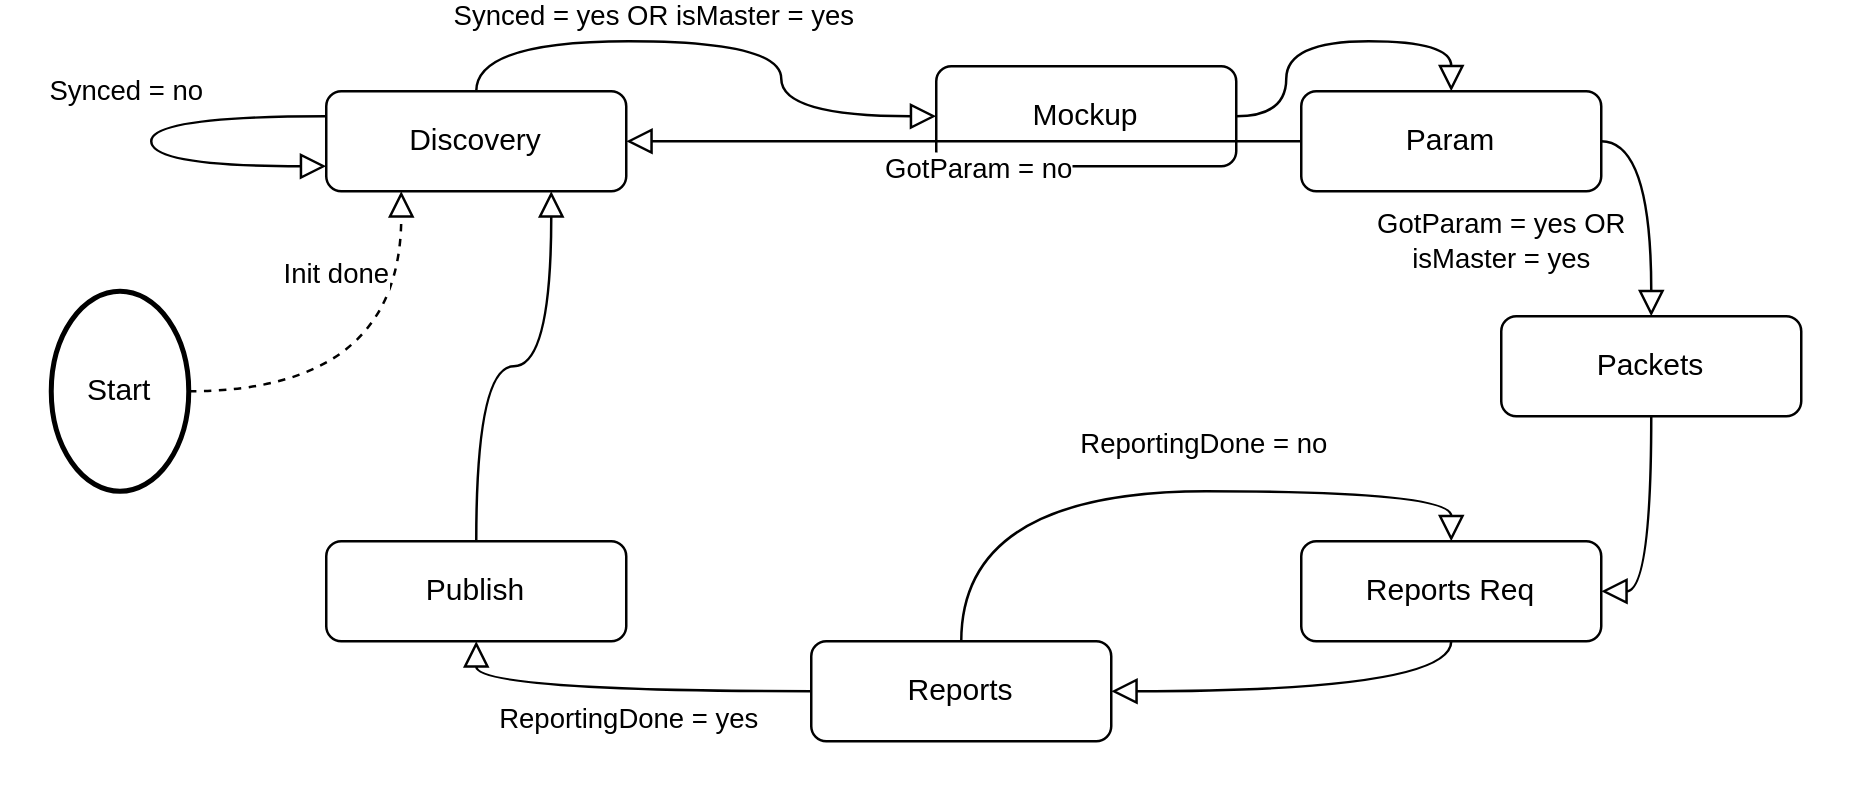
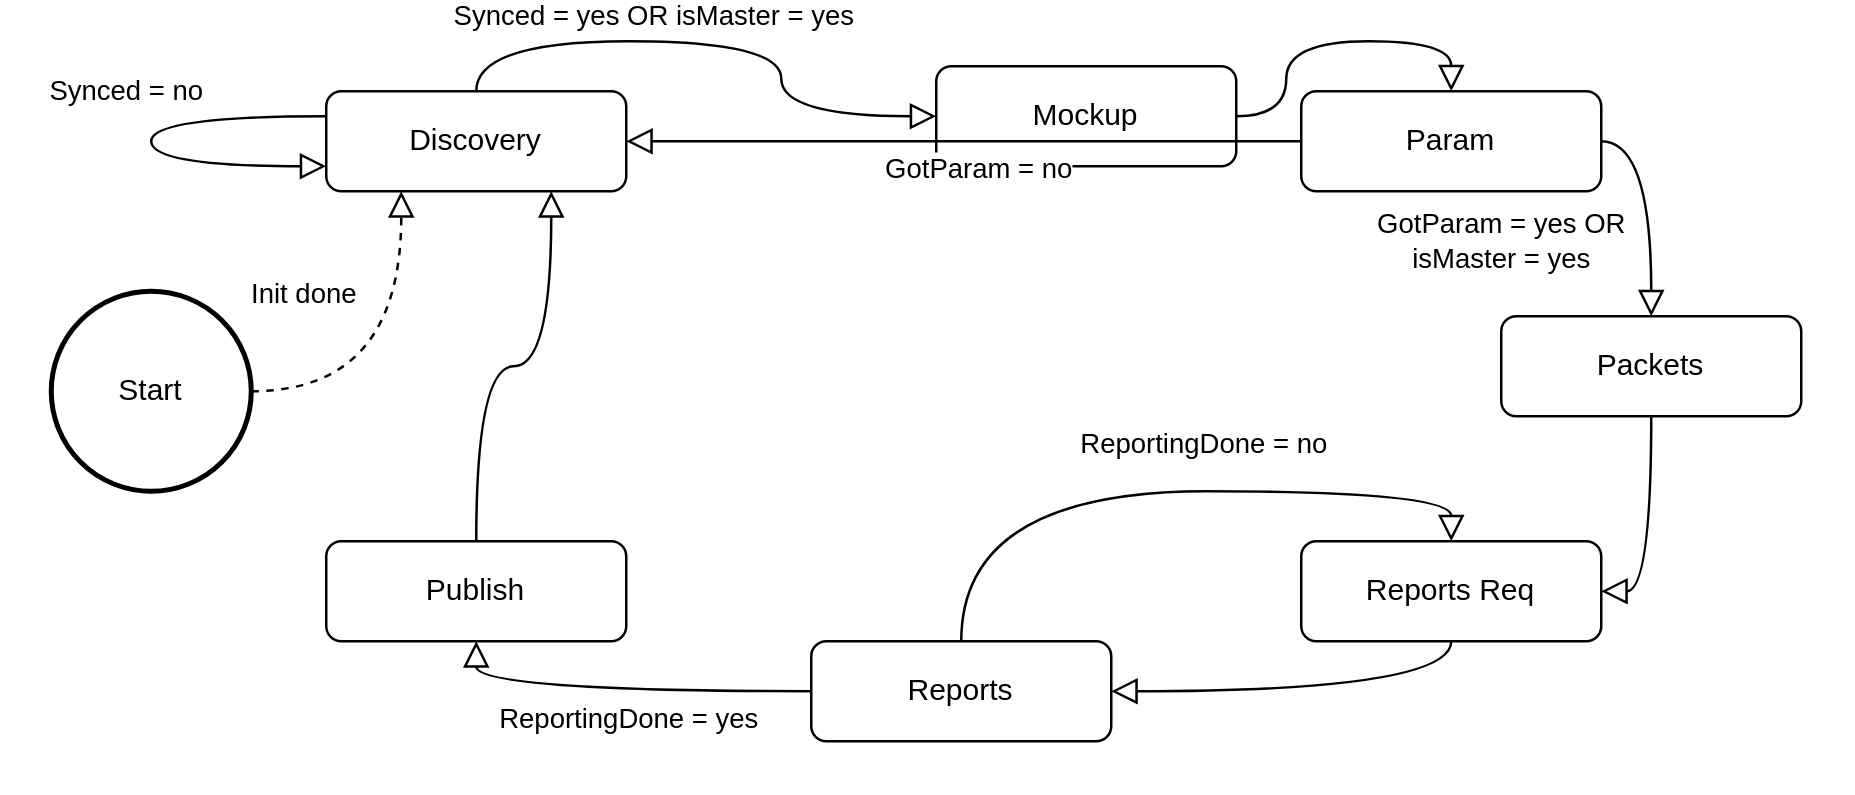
  <mxCell id="0" />
  <mxCell id="1" parent="0" />
  <mxCell id="2" value="Synced = yes OR isMaster = yes" style="rounded=0;html=1;jettySize=auto;orthogonalLoop=1;fontSize=11;endArrow=block;endFill=0;endSize=8;strokeWidth=1;shadow=0;labelBackgroundColor=none;edgeStyle=orthogonalEdgeStyle;exitX=0.5;exitY=0;exitDx=0;exitDy=0;entryX=0;entryY=0.5;entryDx=0;entryDy=0;curved=1;" parent="1" source="3" target="5" edge="1"><mxGeometry x="-0.221" y="10" relative="1" as="geometry"><mxPoint x="190" y="110" as="targetPoint" /><mxPoint as="offset" /></mxGeometry></mxCell>
  <mxCell id="3" value="Discovery" style="rounded=1;whiteSpace=wrap;html=1;fontSize=12;glass=0;strokeWidth=1;shadow=0;" parent="1" vertex="1"><mxGeometry x="130" y="30" width="120" height="40" as="geometry" /></mxCell>
- <mxCell id="4" value="Start" style="strokeWidth=2;html=1;shape=mxgraph.flowchart.start_2;whiteSpace=wrap;" vertex="1" parent="1"><mxGeometry x="20" y="110" width="55" height="80" as="geometry" /></mxCell>
+ <mxCell id="4" value="Start" style="strokeWidth=2;html=1;shape=mxgraph.flowchart.start_2;whiteSpace=wrap;" vertex="1" parent="1"><mxGeometry x="20" y="110" width="80" height="80" as="geometry" /></mxCell>
  <mxCell id="5" value="Mockup" style="rounded=1;whiteSpace=wrap;html=1;fontSize=12;glass=0;strokeWidth=1;shadow=0;" vertex="1" parent="1"><mxGeometry x="374" y="20" width="120" height="40" as="geometry" /></mxCell>
  <mxCell id="6" value="Param" style="rounded=1;whiteSpace=wrap;html=1;fontSize=12;glass=0;strokeWidth=1;shadow=0;" vertex="1" parent="1"><mxGeometry x="520" y="30" width="120" height="40" as="geometry" /></mxCell>
  <mxCell id="7" value="Packets" style="rounded=1;whiteSpace=wrap;html=1;fontSize=12;glass=0;strokeWidth=1;shadow=0;" vertex="1" parent="1"><mxGeometry x="600" y="120" width="120" height="40" as="geometry" /></mxCell>
  <mxCell id="8" value="Reports Req" style="rounded=1;whiteSpace=wrap;html=1;fontSize=12;glass=0;strokeWidth=1;shadow=0;" vertex="1" parent="1"><mxGeometry x="520" y="210" width="120" height="40" as="geometry" /></mxCell>
  <mxCell id="9" value="Reports" style="rounded=1;whiteSpace=wrap;html=1;fontSize=12;glass=0;strokeWidth=1;shadow=0;" vertex="1" parent="1"><mxGeometry x="324" y="250" width="120" height="40" as="geometry" /></mxCell>
  <mxCell id="10" value="Publish" style="rounded=1;whiteSpace=wrap;html=1;fontSize=12;glass=0;strokeWidth=1;shadow=0;" vertex="1" parent="1"><mxGeometry x="130" y="210" width="120" height="40" as="geometry" /></mxCell>
  <mxCell id="11" style="edgeStyle=orthogonalEdgeStyle;rounded=0;orthogonalLoop=1;jettySize=auto;html=1;exitX=0.5;exitY=1;exitDx=0;exitDy=0;" edge="1" parent="1" source="10" target="10"><mxGeometry relative="1" as="geometry" /></mxCell>
  <mxCell id="12" value="" style="rounded=0;html=1;jettySize=auto;orthogonalLoop=1;fontSize=11;endArrow=block;endFill=0;endSize=8;strokeWidth=1;shadow=0;labelBackgroundColor=none;edgeStyle=orthogonalEdgeStyle;exitX=1;exitY=0.5;exitDx=0;exitDy=0;entryX=0.25;entryY=1;entryDx=0;entryDy=0;curved=1;exitPerimeter=0;dashed=1;" edge="1" parent="1" source="4" target="3"><mxGeometry x="0.3" y="18" relative="1" as="geometry"><mxPoint x="260" y="60" as="sourcePoint" /><mxPoint x="330" y="30" as="targetPoint" /><mxPoint x="-15" y="8" as="offset" /></mxGeometry></mxCell>
  <mxCell id="13" value="Init done" style="edgeLabel;html=1;align=center;verticalAlign=middle;resizable=0;points=[];" vertex="1" connectable="0" parent="12"><mxGeometry x="-0.013" y="17" relative="1" as="geometry"><mxPoint x="-23" y="-31" as="offset" /></mxGeometry></mxCell>
  <mxCell id="14" value="Synced = no" style="rounded=0;html=1;jettySize=auto;orthogonalLoop=1;fontSize=11;endArrow=block;endFill=0;endSize=8;strokeWidth=1;shadow=0;labelBackgroundColor=#ffffff;edgeStyle=orthogonalEdgeStyle;entryX=0;entryY=0.75;entryDx=0;entryDy=0;curved=1;exitX=0;exitY=0.25;exitDx=0;exitDy=0;" edge="1" parent="1" source="3" target="3"><mxGeometry x="-0.125" y="-14" relative="1" as="geometry"><mxPoint x="60" y="30" as="sourcePoint" /><mxPoint x="334" y="20" as="targetPoint" /><mxPoint x="4" y="-10" as="offset" /><Array as="points"><mxPoint x="60" y="40" /><mxPoint x="60" y="60" /></Array></mxGeometry></mxCell>
  <mxCell id="15" value="" style="rounded=0;html=1;jettySize=auto;orthogonalLoop=1;fontSize=11;endArrow=block;endFill=0;endSize=8;strokeWidth=1;shadow=0;labelBackgroundColor=none;edgeStyle=orthogonalEdgeStyle;exitX=1;exitY=0.5;exitDx=0;exitDy=0;entryX=0.5;entryY=0;entryDx=0;entryDy=0;curved=1;" edge="1" parent="1" source="5" target="6"><mxGeometry x="-0.221" y="10" relative="1" as="geometry"><mxPoint x="200" y="40" as="sourcePoint" /><mxPoint x="334" y="20" as="targetPoint" /><mxPoint as="offset" /></mxGeometry></mxCell>
  <mxCell id="16" value="" style="rounded=0;html=1;jettySize=auto;orthogonalLoop=1;fontSize=11;endArrow=block;endFill=0;endSize=8;strokeWidth=1;shadow=0;labelBackgroundColor=none;edgeStyle=orthogonalEdgeStyle;exitX=0;exitY=0.5;exitDx=0;exitDy=0;entryX=1;entryY=0.5;entryDx=0;entryDy=0;curved=1;" edge="1" parent="1" source="6" target="3"><mxGeometry x="-0.221" y="10" relative="1" as="geometry"><mxPoint x="454" y="20" as="sourcePoint" /><mxPoint x="590" y="40" as="targetPoint" /><mxPoint as="offset" /></mxGeometry></mxCell>
  <mxCell id="17" value="GotParam = no" style="edgeLabel;html=1;align=center;verticalAlign=middle;resizable=0;points=[];" vertex="1" connectable="0" parent="16"><mxGeometry x="-0.363" relative="1" as="geometry"><mxPoint x="-44" y="10" as="offset" /></mxGeometry></mxCell>
  <mxCell id="18" value="GotParam = yes OR &lt;br&gt;isMaster = yes" style="rounded=0;html=1;jettySize=auto;orthogonalLoop=1;fontSize=11;endArrow=block;endFill=0;endSize=8;strokeWidth=1;shadow=0;labelBackgroundColor=none;edgeStyle=orthogonalEdgeStyle;entryX=0.5;entryY=0;entryDx=0;entryDy=0;curved=1;exitX=1;exitY=0.5;exitDx=0;exitDy=0;" edge="1" parent="1" source="6" target="7"><mxGeometry x="0.333" y="-60" relative="1" as="geometry"><mxPoint x="580" y="80" as="sourcePoint" /><mxPoint x="334" y="20" as="targetPoint" /><mxPoint as="offset" /></mxGeometry></mxCell>
  <mxCell id="19" value="" style="rounded=0;html=1;jettySize=auto;orthogonalLoop=1;fontSize=11;endArrow=block;endFill=0;endSize=8;strokeWidth=1;shadow=0;labelBackgroundColor=none;edgeStyle=orthogonalEdgeStyle;exitX=0.5;exitY=1;exitDx=0;exitDy=0;entryX=1;entryY=0.5;entryDx=0;entryDy=0;curved=1;" edge="1" parent="1" source="7" target="8"><mxGeometry x="-0.221" y="10" relative="1" as="geometry"><mxPoint x="454" y="20" as="sourcePoint" /><mxPoint x="590" y="40" as="targetPoint" /><mxPoint as="offset" /></mxGeometry></mxCell>
  <mxCell id="20" value="" style="rounded=0;html=1;jettySize=auto;orthogonalLoop=1;fontSize=11;endArrow=block;endFill=0;endSize=8;strokeWidth=1;shadow=0;labelBackgroundColor=none;edgeStyle=orthogonalEdgeStyle;exitX=0.5;exitY=1;exitDx=0;exitDy=0;entryX=1;entryY=0.5;entryDx=0;entryDy=0;curved=1;" edge="1" parent="1" source="8" target="9"><mxGeometry x="-0.221" y="10" relative="1" as="geometry"><mxPoint x="670" y="170" as="sourcePoint" /><mxPoint x="650" y="240" as="targetPoint" /><mxPoint as="offset" /></mxGeometry></mxCell>
  <mxCell id="21" value="" style="rounded=0;html=1;jettySize=auto;orthogonalLoop=1;fontSize=11;endArrow=block;endFill=0;endSize=8;strokeWidth=1;shadow=0;labelBackgroundColor=none;edgeStyle=orthogonalEdgeStyle;exitX=0.5;exitY=0;exitDx=0;exitDy=0;entryX=0.5;entryY=0;entryDx=0;entryDy=0;curved=1;" edge="1" parent="1" source="9" target="8"><mxGeometry x="-0.221" y="10" relative="1" as="geometry"><mxPoint x="590" y="260" as="sourcePoint" /><mxPoint x="454" y="280" as="targetPoint" /><mxPoint as="offset" /></mxGeometry></mxCell>
  <mxCell id="22" value="ReportingDone = no" style="edgeLabel;html=1;align=center;verticalAlign=middle;resizable=0;points=[];" vertex="1" connectable="0" parent="21"><mxGeometry x="0.399" y="1" relative="1" as="geometry"><mxPoint x="-37" y="-19" as="offset" /></mxGeometry></mxCell>
  <mxCell id="23" value="" style="rounded=0;html=1;jettySize=auto;orthogonalLoop=1;fontSize=11;endArrow=block;endFill=0;endSize=8;strokeWidth=1;shadow=0;labelBackgroundColor=none;edgeStyle=orthogonalEdgeStyle;exitX=0;exitY=0.5;exitDx=0;exitDy=0;entryX=0.5;entryY=1;entryDx=0;entryDy=0;curved=1;" edge="1" parent="1" source="9" target="10"><mxGeometry x="-0.221" y="10" relative="1" as="geometry"><mxPoint x="394" y="260" as="sourcePoint" /><mxPoint x="590" y="220" as="targetPoint" /><mxPoint as="offset" /></mxGeometry></mxCell>
  <mxCell id="24" value="ReportingDone = yes" style="edgeLabel;html=1;align=center;verticalAlign=middle;resizable=0;points=[];" vertex="1" connectable="0" parent="23"><mxGeometry x="0.399" y="1" relative="1" as="geometry"><mxPoint x="34" y="9" as="offset" /></mxGeometry></mxCell>
  <mxCell id="25" value="" style="rounded=0;html=1;jettySize=auto;orthogonalLoop=1;fontSize=11;endArrow=block;endFill=0;endSize=8;strokeWidth=1;shadow=0;labelBackgroundColor=none;edgeStyle=orthogonalEdgeStyle;exitX=0.5;exitY=0;exitDx=0;exitDy=0;curved=1;entryX=0.75;entryY=1;entryDx=0;entryDy=0;" edge="1" parent="1" source="10" target="3"><mxGeometry x="-0.221" y="10" relative="1" as="geometry"><mxPoint x="394" y="260" as="sourcePoint" /><mxPoint x="230" y="110" as="targetPoint" /><mxPoint as="offset" /></mxGeometry></mxCell>
